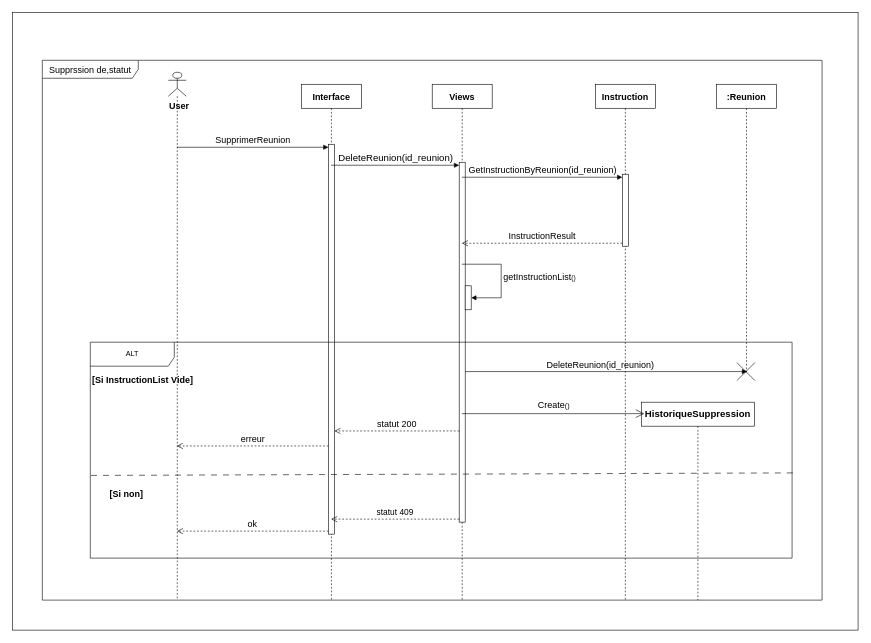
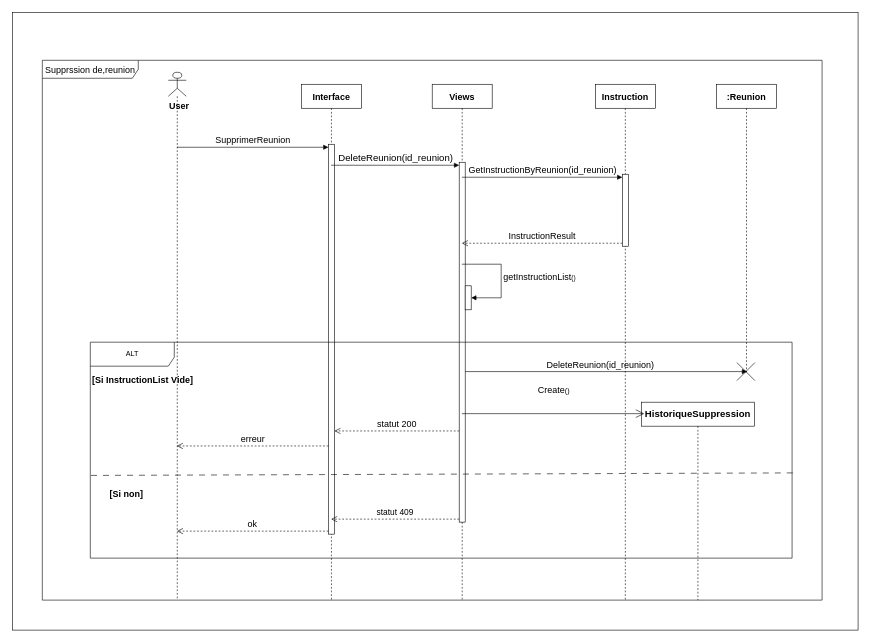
  <mxCell id="0" />
  <mxCell id="1" parent="0" />
  <mxCell id="2" value="" style="rounded=0;whiteSpace=wrap;html=1;" vertex="1" parent="1"><mxGeometry x="20" y="20" width="1410" height="1030" as="geometry" /></mxCell>
  <mxCell id="3" value="" style="shape=umlLifeline;perimeter=lifelinePerimeter;whiteSpace=wrap;html=1;container=1;dropTarget=0;collapsible=0;recursiveResize=0;outlineConnect=0;portConstraint=eastwest;newEdgeStyle={&quot;curved&quot;:0,&quot;rounded&quot;:0};participant=umlActor;" vertex="1" parent="1"><mxGeometry x="280" y="120" width="30" height="880" as="geometry" /></mxCell>
  <mxCell id="4" value="&lt;span style=&quot;font-size: 15px;&quot;&gt;User&lt;/span&gt;" style="text;align=center;fontStyle=1;verticalAlign=middle;spacingLeft=3;spacingRight=3;strokeColor=none;rotatable=0;points=[[0,0.5],[1,0.5]];portConstraint=eastwest;html=1;" vertex="1" parent="1"><mxGeometry x="258" y="162" width="80" height="26" as="geometry" /></mxCell>
  <mxCell id="5" value="&lt;b&gt;&lt;font style=&quot;font-size: 15px;&quot;&gt;Interface&lt;/font&gt;&lt;/b&gt;" style="shape=umlLifeline;perimeter=lifelinePerimeter;whiteSpace=wrap;html=1;container=1;dropTarget=0;collapsible=0;recursiveResize=0;outlineConnect=0;portConstraint=eastwest;newEdgeStyle={&quot;curved&quot;:0,&quot;rounded&quot;:0};" vertex="1" parent="1"><mxGeometry x="502" y="140" width="100" height="860" as="geometry" /></mxCell>
  <mxCell id="6" value="" style="html=1;points=[[0,0,0,0,5],[0,1,0,0,-5],[1,0,0,0,5],[1,1,0,0,-5]];perimeter=orthogonalPerimeter;outlineConnect=0;targetShapes=umlLifeline;portConstraint=eastwest;newEdgeStyle={&quot;curved&quot;:0,&quot;rounded&quot;:0};" vertex="1" parent="5"><mxGeometry x="45" y="100" width="10" height="650" as="geometry" /></mxCell>
  <mxCell id="7" value="&lt;font style=&quot;font-size: 15px;&quot;&gt;&lt;b&gt;Views&lt;/b&gt;&lt;/font&gt;" style="shape=umlLifeline;perimeter=lifelinePerimeter;whiteSpace=wrap;html=1;container=1;dropTarget=0;collapsible=0;recursiveResize=0;outlineConnect=0;portConstraint=eastwest;newEdgeStyle={&quot;curved&quot;:0,&quot;rounded&quot;:0};" vertex="1" parent="1"><mxGeometry x="720" y="140" width="100" height="860" as="geometry" /></mxCell>
  <mxCell id="8" value="" style="html=1;points=[[0,0,0,0,5],[0,1,0,0,-5],[1,0,0,0,5],[1,1,0,0,-5]];perimeter=orthogonalPerimeter;outlineConnect=0;targetShapes=umlLifeline;portConstraint=eastwest;newEdgeStyle={&quot;curved&quot;:0,&quot;rounded&quot;:0};" vertex="1" parent="7"><mxGeometry x="45" y="130" width="10" height="600" as="geometry" /></mxCell>
  <mxCell id="9" value="" style="html=1;points=[[0,0,0,0,5],[0,1,0,0,-5],[1,0,0,0,5],[1,1,0,0,-5]];perimeter=orthogonalPerimeter;outlineConnect=0;targetShapes=umlLifeline;portConstraint=eastwest;newEdgeStyle={&quot;curved&quot;:0,&quot;rounded&quot;:0};" vertex="1" parent="7"><mxGeometry x="55" y="336" width="10" height="40" as="geometry" /></mxCell>
  <mxCell id="10" value="&lt;font style=&quot;font-size: 15px;&quot;&gt;getInstructionList&lt;/font&gt;()" style="html=1;align=left;spacingLeft=2;endArrow=block;rounded=0;edgeStyle=orthogonalEdgeStyle;curved=0;rounded=0;" edge="1" parent="7" source="7" target="9"><mxGeometry relative="1" as="geometry"><mxPoint x="85" y="340" as="sourcePoint" /><Array as="points"><mxPoint x="115" y="300" /><mxPoint x="115" y="356" /></Array></mxGeometry></mxCell>
  <mxCell id="11" value="&lt;b&gt;&lt;font style=&quot;font-size: 15px;&quot;&gt;:Reunion&lt;/font&gt;&lt;/b&gt;" style="shape=umlLifeline;perimeter=lifelinePerimeter;whiteSpace=wrap;html=1;container=1;dropTarget=0;collapsible=0;recursiveResize=0;outlineConnect=0;portConstraint=eastwest;newEdgeStyle={&quot;curved&quot;:0,&quot;rounded&quot;:0};" vertex="1" parent="1"><mxGeometry x="1194" y="140" width="100" height="480" as="geometry" /></mxCell>
  <mxCell id="12" value="&lt;font style=&quot;font-size: 15px;&quot;&gt;SupprimerReunion&lt;/font&gt;" style="html=1;verticalAlign=bottom;endArrow=block;curved=0;rounded=0;entryX=0;entryY=0;entryDx=0;entryDy=5;" edge="1" parent="1" source="3" target="6"><mxGeometry relative="1" as="geometry"><mxPoint x="480" y="245" as="sourcePoint" /></mxGeometry></mxCell>
  <mxCell id="13" value="&lt;font style=&quot;font-size: 15px;&quot;&gt;ok&lt;/font&gt;" style="html=1;verticalAlign=bottom;endArrow=open;dashed=1;endSize=8;curved=0;rounded=0;exitX=0;exitY=1;exitDx=0;exitDy=-5;" edge="1" parent="1" source="6" target="3"><mxGeometry x="0.002" relative="1" as="geometry"><mxPoint x="480" y="315" as="targetPoint" /><mxPoint as="offset" /></mxGeometry></mxCell>
  <mxCell id="14" value="&lt;font style=&quot;font-size: 15px;&quot;&gt;&lt;b&gt;Instruction&lt;/b&gt;&lt;/font&gt;" style="shape=umlLifeline;perimeter=lifelinePerimeter;whiteSpace=wrap;html=1;container=1;dropTarget=0;collapsible=0;recursiveResize=0;outlineConnect=0;portConstraint=eastwest;newEdgeStyle={&quot;curved&quot;:0,&quot;rounded&quot;:0};" vertex="1" parent="1"><mxGeometry x="992" y="140" width="100" height="860" as="geometry" /></mxCell>
  <mxCell id="15" value="" style="html=1;points=[[0,0,0,0,5],[0,1,0,0,-5],[1,0,0,0,5],[1,1,0,0,-5]];perimeter=orthogonalPerimeter;outlineConnect=0;targetShapes=umlLifeline;portConstraint=eastwest;newEdgeStyle={&quot;curved&quot;:0,&quot;rounded&quot;:0};" vertex="1" parent="14"><mxGeometry x="45" y="150" width="10" height="120" as="geometry" /></mxCell>
  <mxCell id="16" value="&lt;font style=&quot;font-size: 16px;&quot;&gt;DeleteReunion(id_reunion)&lt;/font&gt;" style="html=1;verticalAlign=bottom;endArrow=block;curved=0;rounded=0;entryX=0;entryY=0;entryDx=0;entryDy=5;" edge="1" parent="1" source="5" target="8"><mxGeometry relative="1" as="geometry"><mxPoint x="700" y="275" as="sourcePoint" /></mxGeometry></mxCell>
  <mxCell id="17" value="&lt;font style=&quot;font-size: 14px;&quot;&gt;statut 409&lt;/font&gt;" style="html=1;verticalAlign=bottom;endArrow=open;dashed=1;endSize=8;curved=0;rounded=0;exitX=0;exitY=1;exitDx=0;exitDy=-5;" edge="1" parent="1" source="8" target="5"><mxGeometry relative="1" as="geometry"><mxPoint x="700" y="345" as="targetPoint" /></mxGeometry></mxCell>
  <mxCell id="18" value="&lt;font style=&quot;font-size: 15px;&quot;&gt;GetInstructionByReunion(id_reunion)&lt;/font&gt;" style="html=1;verticalAlign=bottom;endArrow=block;curved=0;rounded=0;entryX=0;entryY=0;entryDx=0;entryDy=5;" edge="1" parent="1" source="7" target="15"><mxGeometry relative="1" as="geometry"><mxPoint x="870" y="295" as="sourcePoint" /></mxGeometry></mxCell>
  <mxCell id="19" value="&lt;font style=&quot;font-size: 15px;&quot;&gt;InstructionResult&lt;/font&gt;" style="html=1;verticalAlign=bottom;endArrow=open;dashed=1;endSize=8;curved=0;rounded=0;exitX=0;exitY=1;exitDx=0;exitDy=-5;" edge="1" parent="1" source="15" target="7"><mxGeometry relative="1" as="geometry"><mxPoint x="870" y="365" as="targetPoint" /></mxGeometry></mxCell>
  <mxCell id="20" value="" style="shape=umlDestroy;html=1;" vertex="1" parent="1"><mxGeometry x="1228" y="604" width="30" height="30" as="geometry" /></mxCell>
  <mxCell id="21" value="" style="html=1;verticalAlign=bottom;labelBackgroundColor=none;endArrow=block;endFill=1;rounded=0;entryX=0.567;entryY=0.5;entryDx=0;entryDy=0;entryPerimeter=0;" edge="1" parent="1" source="8" target="20"><mxGeometry width="160" relative="1" as="geometry"><mxPoint x="730" y="530" as="sourcePoint" /><mxPoint x="890" y="530" as="targetPoint" /></mxGeometry></mxCell>
  <mxCell id="22" value="&lt;font style=&quot;font-size: 16px;&quot;&gt;&lt;b&gt;HistoriqueSuppression&lt;/b&gt;&lt;/font&gt;" style="shape=umlLifeline;perimeter=lifelinePerimeter;whiteSpace=wrap;html=1;container=1;dropTarget=0;collapsible=0;recursiveResize=0;outlineConnect=0;portConstraint=eastwest;newEdgeStyle={&quot;curved&quot;:0,&quot;rounded&quot;:0};" vertex="1" parent="1"><mxGeometry x="1069" y="670" width="188" height="330" as="geometry" /></mxCell>
  <mxCell id="23" value="" style="endArrow=open;endFill=1;endSize=12;html=1;rounded=0;entryX=0.024;entryY=0.058;entryDx=0;entryDy=0;entryPerimeter=0;" edge="1" parent="1" source="7" target="22"><mxGeometry width="160" relative="1" as="geometry"><mxPoint x="870" y="700" as="sourcePoint" /><mxPoint x="1030" y="700" as="targetPoint" /></mxGeometry></mxCell>
  <mxCell id="24" value="ALT" style="shape=umlFrame;whiteSpace=wrap;html=1;pointerEvents=0;width=140;height=40;" vertex="1" parent="1"><mxGeometry x="150" y="570" width="1170" height="360" as="geometry" /></mxCell>
  <mxCell id="25" value="" style="endArrow=none;startArrow=none;endFill=0;startFill=0;endSize=8;html=1;verticalAlign=bottom;dashed=1;labelBackgroundColor=none;dashPattern=10 10;rounded=0;entryX=1.002;entryY=0.447;entryDx=0;entryDy=0;entryPerimeter=0;exitX=0.001;exitY=0.617;exitDx=0;exitDy=0;exitPerimeter=0;elbow=vertical;" edge="1" parent="1" source="24"><mxGeometry width="160" relative="1" as="geometry"><mxPoint x="207.78" y="791.52" as="sourcePoint" /><mxPoint x="1322.22" y="787.92" as="targetPoint" /></mxGeometry></mxCell>
  <mxCell id="26" value="&lt;font style=&quot;font-size: 15px;&quot;&gt;statut 200&lt;/font&gt;" style="html=1;verticalAlign=bottom;endArrow=open;dashed=1;endSize=8;curved=0;rounded=0;" edge="1" parent="1"><mxGeometry relative="1" as="geometry"><mxPoint x="557" y="718" as="targetPoint" /><mxPoint x="765" y="718" as="sourcePoint" /></mxGeometry></mxCell>
  <mxCell id="27" value="&lt;font style=&quot;font-size: 15px;&quot;&gt;erreur&lt;/font&gt;" style="html=1;verticalAlign=bottom;endArrow=open;dashed=1;endSize=8;curved=0;rounded=0;" edge="1" parent="1"><mxGeometry relative="1" as="geometry"><mxPoint x="294.167" y="743" as="targetPoint" /><mxPoint x="547" y="743" as="sourcePoint" /></mxGeometry></mxCell>
  <mxCell id="28" value="&lt;span style=&quot;font-size: 15px;&quot;&gt;[&lt;/span&gt;&lt;span style=&quot;font-size: 15px;&quot;&gt;Si InstructionList Vide&lt;/span&gt;&lt;span style=&quot;font-size: 15px;&quot;&gt;]&lt;/span&gt;" style="text;align=center;fontStyle=1;verticalAlign=middle;spacingLeft=3;spacingRight=3;strokeColor=none;rotatable=0;points=[[0,0.5],[1,0.5]];portConstraint=eastwest;html=1;" vertex="1" parent="1"><mxGeometry x="171" y="620" width="131" height="26" as="geometry" /></mxCell>
  <mxCell id="29" value="&lt;font style=&quot;font-size: 15px;&quot;&gt;[Si non]&lt;/font&gt;" style="text;align=center;fontStyle=1;verticalAlign=middle;spacingLeft=3;spacingRight=3;strokeColor=none;rotatable=0;points=[[0,0.5],[1,0.5]];portConstraint=eastwest;html=1;" vertex="1" parent="1"><mxGeometry x="170" y="810" width="80" height="26" as="geometry" /></mxCell>
  <mxCell id="30" value="&lt;font style=&quot;font-size: 15px; font-weight: normal;&quot;&gt;DeleteReunion(id_reunion)&lt;/font&gt;" style="text;align=center;fontStyle=1;verticalAlign=middle;spacingLeft=3;spacingRight=3;strokeColor=none;rotatable=0;points=[[0,0.5],[1,0.5]];portConstraint=eastwest;html=1;" vertex="1" parent="1"><mxGeometry x="960" y="594" width="80" height="26" as="geometry" /></mxCell>
- <mxCell id="31" value="&lt;font style=&quot;font-size: 15px;&quot;&gt;Supprssion de,statut&lt;/font&gt;" style="shape=umlFrame;whiteSpace=wrap;html=1;pointerEvents=0;recursiveResize=0;container=1;collapsible=0;width=160;" vertex="1" parent="1"><mxGeometry x="70" y="100" width="1300" height="900" as="geometry" /></mxCell>
- <mxCell id="32" value="&lt;font style=&quot;font-size: 15px;&quot;&gt;Create&lt;/font&gt;()" style="text;html=1;align=center;verticalAlign=middle;whiteSpace=wrap;rounded=0;" vertex="1" parent="1"><mxGeometry x="893" y="659" width="60" height="30" as="geometry" /></mxCell>
+ <mxCell id="31" value="&lt;font style=&quot;font-size: 15px;&quot;&gt;Supprssion de,reunion&lt;/font&gt;" style="shape=umlFrame;whiteSpace=wrap;html=1;pointerEvents=0;recursiveResize=0;container=1;collapsible=0;width=160;" vertex="1" parent="1"><mxGeometry x="70" y="100" width="1300" height="900" as="geometry" /></mxCell>
+ <mxCell id="32" value="&lt;font style=&quot;font-size: 15px;&quot;&gt;Create&lt;/font&gt;()" style="text;html=1;align=center;verticalAlign=middle;whiteSpace=wrap;rounded=0;" vertex="1" parent="1"><mxGeometry x="893" y="634" width="60" height="30" as="geometry" /></mxCell>
